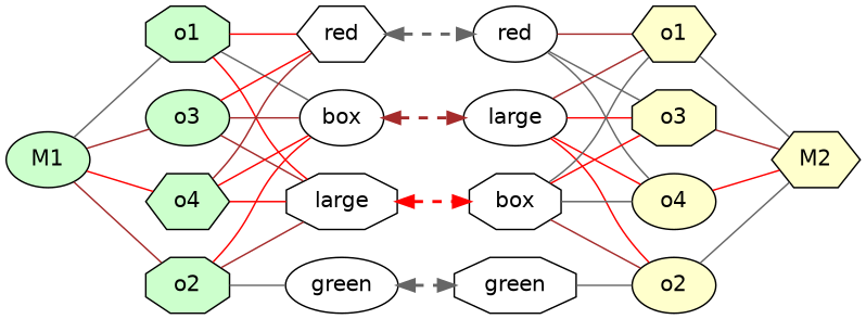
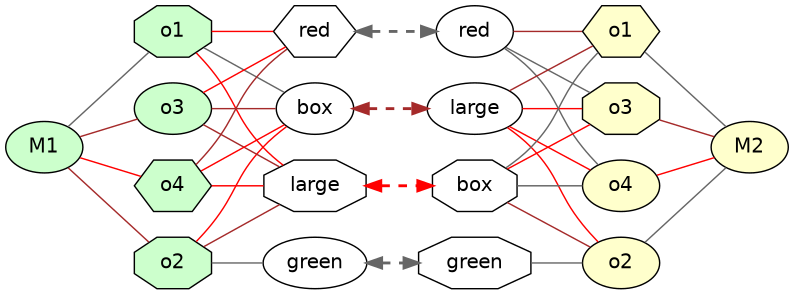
  strict digraph {
    rankdir=LR
    node [fontname=Helvetica shape=ellipse style=filled]
    edge [constraint=true dir=none color=red]
    M1 [fillcolor="#CCFFCC" height=0.5 width=0.75]
    n2 [fillcolor="#CCFFCC" height=0.5 label=o1 shape=octagon width=0.75]
    n3 [fillcolor="#CCFFCC" height=0.5 label=o2 shape=octagon width=0.75]
    n4 [fillcolor="#CCFFCC" height=0.5 label=o3 width=0.75]
    n5 [fillcolor="#CCFFCC" height=0.5 label=o4 shape=hexagon width=0.75]
    n6 [height=0.5 label=red shape=hexagon width=0.75 style=""]
    n7 [height=0.5 label=box width=0.75 style=""]
    n8 [height=0.5 label=large shape=octagon width=0.86659 style=""]
    n9 [height=0.5 label=green width=0.93881 style=""]
-   M2 [fillcolor="#FFFFCC" height=0.5 shape=hexagon width=0.75]
+   M2 [fillcolor="#FFFFCC" height=0.5 width=0.75]
    n11 [height=0.5 label=red width=0.75 style=""]
    n12 [height=0.5 label=large width=0.86659 style=""]
    n13 [height=0.5 label=box shape=octagon width=0.75 style=""]
    n14 [fillcolor="#FFFFCC" height=0.5 label=o1 shape=hexagon width=0.75]
    n15 [fillcolor="#FFFFCC" height=0.5 label=o3 shape=octagon width=0.75]
    n16 [fillcolor="#FFFFCC" height=0.5 label=o4 width=0.75]
    n17 [fillcolor="#FFFFCC" height=0.5 label=o2 width=0.75]
    n18 [height=0.5 label=green shape=octagon width=0.93881 style=""]
    M1 -> n2 [penwidth=1 color=gray40]
    M1 -> n3 [penwidth=1 color=brown]
    M1 -> n4 [penwidth=1 color=brown]
    M1 -> n5 [penwidth=1]
    n2 -> n6
    n2 -> n7 [color=gray40]
    n2 -> n8
    n3 -> n7
    n3 -> n8 [color=brown]
    n3 -> n9 [color=gray40]
    n4 -> n6
    n4 -> n7 [color=brown]
    n4 -> n8 [color=brown]
    n5 -> n6 [color=brown]
    n5 -> n7
    n5 -> n8
    n6 -> n11 [color=gray40 dir=both penwidth=2 style=dashed]
    n7 -> n12 [color=brown dir=both penwidth=2 style=dashed]
    n8 -> n13 [dir=both penwidth=2 style=dashed]
    n9 -> n18 [color=gray40 dir=both penwidth=2 style=dashed]
    n11 -> n14 [color=brown]
    n11 -> n15 [color=gray40]
    n11 -> n16 [color=gray40]
    n12 -> n14 [color=brown]
    n12 -> n15
    n12 -> n16
    n12 -> n17
    n13 -> n14 [color=gray40]
    n13 -> n15
    n13 -> n16 [color=gray40]
    n13 -> n17 [color=brown]
    n14 -> M2 [penwidth=1 color=gray40]
    n15 -> M2 [penwidth=1 color=brown]
    n16 -> M2 [penwidth=1]
    n17 -> M2 [penwidth=1 color=gray40]
    n18 -> n17 [color=gray40]
  }
